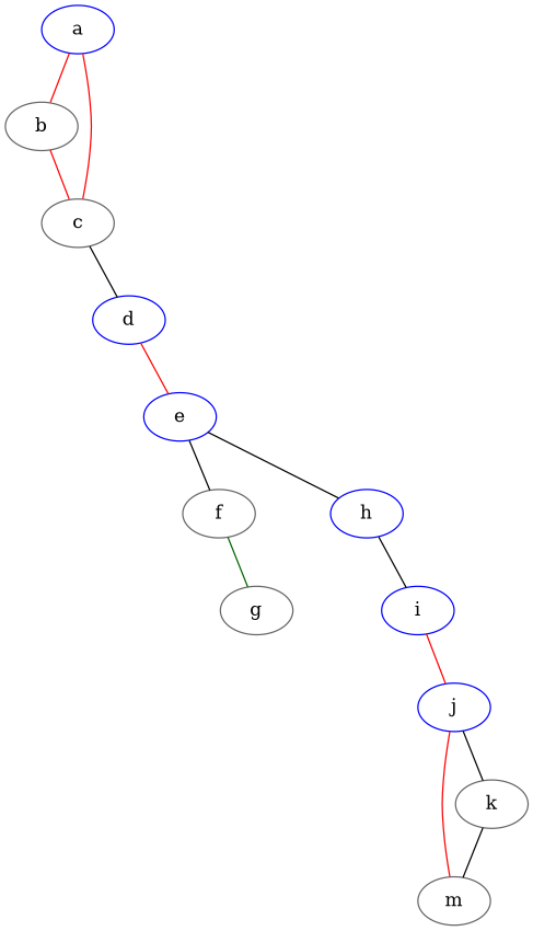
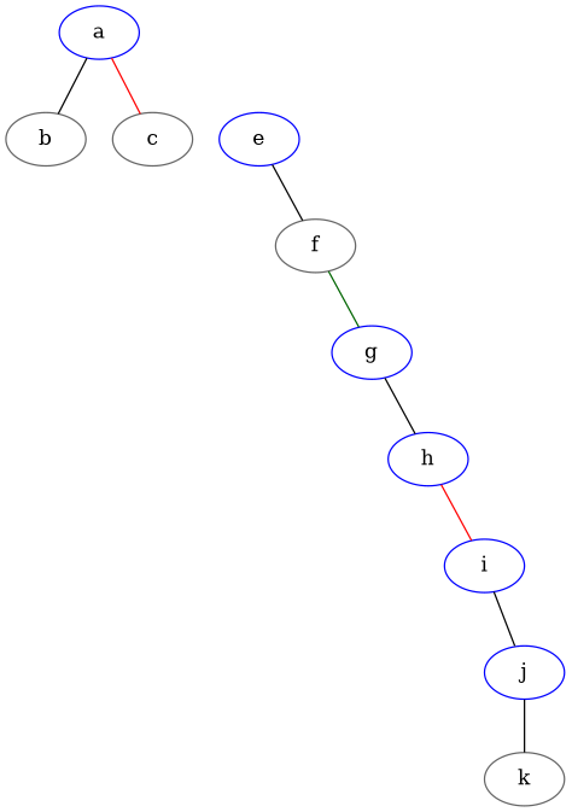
  graph {
    node [color=blue]
    b [color=gray40]
    a
    c [color=gray40]
-   d
    e
    f [color=gray40]
-   g [color=gray40]
+   g
    h
    i
    j
    k [color=gray40]
-   m [color=gray40]
    o [style=invis color=""]
-   b -- c [color=red]
-   a -- b [color=red]
+   a -- b [color=black]
    a -- c [color=red]
-   c -- d [color=black]
-   d -- e [color=red]
    e -- f [color=black]
    f -- g [color=darkgreen]
-   e -- h [color=black]
-   h -- i [color=black]
-   i -- j [color=red]
+   g -- h [color=black]
+   h -- i [color=red]
+   i -- j [color=black]
    j -- k [color=black]
-   j -- m [color=red]
-   k -- m [color=black]
    o -- c [style=invis]
-   o -- d [style=invis]
    o -- e [style=invis]
    o -- f [style=invis]
    o -- g [style=invis]
    o -- h [style=invis]
    o -- i [style=invis]
    o -- j [style=invis]
  }
